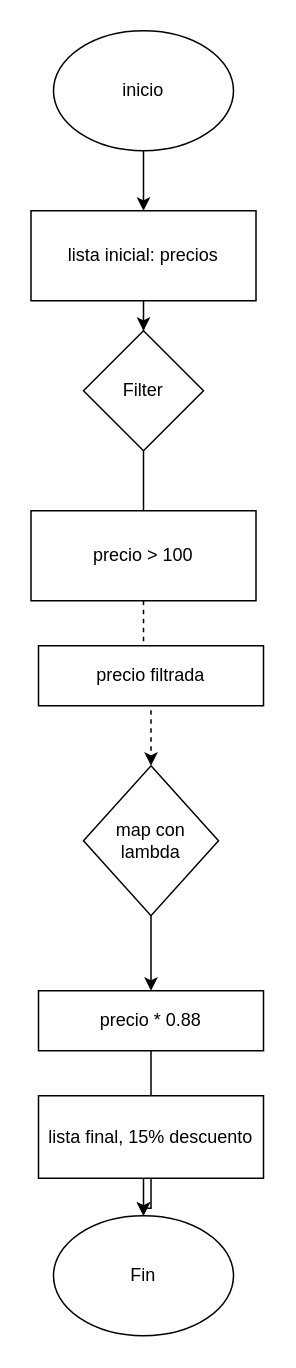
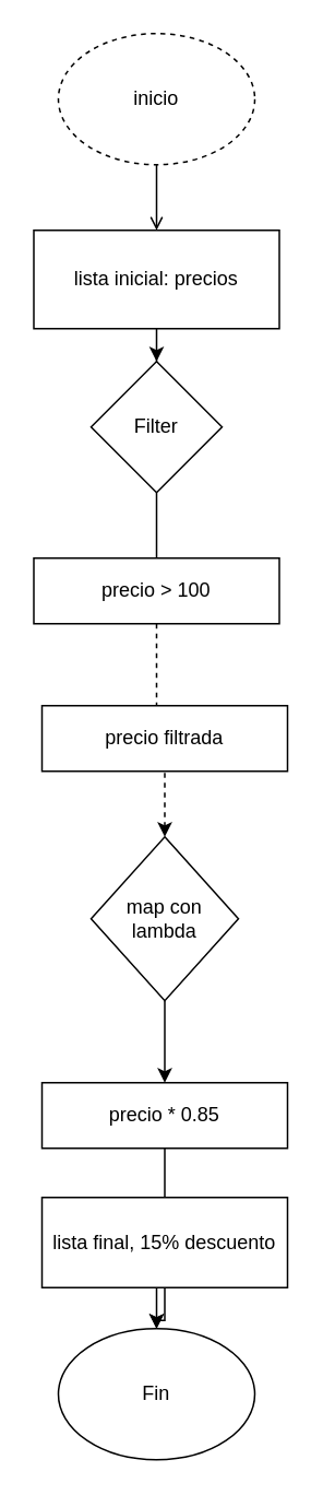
  <mxCell id="0" />
  <mxCell id="1" parent="0" />
- <mxCell id="2" value="" style="edgeStyle=orthogonalEdgeStyle;rounded=0;orthogonalLoop=1;jettySize=auto;html=1;" parent="1" source="3" target="5" edge="1"><mxGeometry relative="1" as="geometry" /></mxCell>
- <mxCell id="3" value="inicio" style="ellipse;whiteSpace=wrap;html=1;" parent="1" vertex="1"><mxGeometry x="35" y="20" width="120" height="80" as="geometry" /></mxCell>
+ <mxCell id="2" value="" style="edgeStyle=orthogonalEdgeStyle;rounded=0;orthogonalLoop=1;jettySize=auto;html=1;endArrow=open;" parent="1" source="3" target="5" edge="1"><mxGeometry relative="1" as="geometry" /></mxCell>
+ <mxCell id="3" value="inicio" style="ellipse;whiteSpace=wrap;html=1;dashed=1;" parent="1" vertex="1"><mxGeometry x="35" y="20" width="120" height="80" as="geometry" /></mxCell>
  <mxCell id="4" value="" style="edgeStyle=orthogonalEdgeStyle;rounded=0;orthogonalLoop=1;jettySize=auto;html=1;" parent="1" source="5" target="7" edge="1"><mxGeometry relative="1" as="geometry" /></mxCell>
  <mxCell id="5" value="lista inicial: precios" style="rounded=0;whiteSpace=wrap;html=1;" parent="1" vertex="1"><mxGeometry x="20" y="140" width="150" height="60" as="geometry" /></mxCell>
  <mxCell id="6" value="" style="edgeStyle=orthogonalEdgeStyle;rounded=0;orthogonalLoop=1;jettySize=auto;html=1;endArrow=none;" parent="1" source="7" target="9" edge="1"><mxGeometry relative="1" as="geometry" /></mxCell>
  <mxCell id="7" value="Filter" style="rhombus;whiteSpace=wrap;html=1;" parent="1" vertex="1"><mxGeometry x="55" y="220" width="80" height="80" as="geometry" /></mxCell>
  <mxCell id="8" value="" style="edgeStyle=orthogonalEdgeStyle;rounded=0;orthogonalLoop=1;jettySize=auto;html=1;dashed=1;" parent="1" source="9" target="12" edge="1"><mxGeometry relative="1" as="geometry" /></mxCell>
- <mxCell id="9" value="precio &amp;gt; 100" style="rounded=0;whiteSpace=wrap;html=1;" parent="1" vertex="1"><mxGeometry x="20" y="340" width="150" height="60" as="geometry" /></mxCell>
+ <mxCell id="9" value="precio &amp;gt; 100" style="rounded=0;whiteSpace=wrap;html=1;" parent="1" vertex="1"><mxGeometry x="20" y="340" width="150" height="40" as="geometry" /></mxCell>
  <mxCell id="10" value="precio filtrada" style="rounded=0;whiteSpace=wrap;html=1;" parent="1" vertex="1"><mxGeometry x="25" y="430" width="150" height="40" as="geometry" /></mxCell>
  <mxCell id="11" value="" style="edgeStyle=orthogonalEdgeStyle;rounded=0;orthogonalLoop=1;jettySize=auto;html=1;" parent="1" source="12" target="14" edge="1"><mxGeometry relative="1" as="geometry" /></mxCell>
  <mxCell id="12" value="map con lambda" style="rhombus;whiteSpace=wrap;html=1;" parent="1" vertex="1"><mxGeometry x="55" y="510" width="90" height="100" as="geometry" /></mxCell>
  <mxCell id="13" value="" style="edgeStyle=orthogonalEdgeStyle;rounded=0;orthogonalLoop=1;jettySize=auto;html=1;" parent="1" source="14" target="17" edge="1"><mxGeometry relative="1" as="geometry" /></mxCell>
- <mxCell id="14" value="precio * 0.88" style="rounded=0;whiteSpace=wrap;html=1;" parent="1" vertex="1"><mxGeometry x="25" y="660" width="150" height="40" as="geometry" /></mxCell>
+ <mxCell id="14" value="precio * 0.85" style="rounded=0;whiteSpace=wrap;html=1;" parent="1" vertex="1"><mxGeometry x="25" y="660" width="150" height="40" as="geometry" /></mxCell>
  <mxCell id="15" value="" style="edgeStyle=orthogonalEdgeStyle;rounded=0;orthogonalLoop=1;jettySize=auto;html=1;" parent="1" source="16" target="17" edge="1"><mxGeometry relative="1" as="geometry" /></mxCell>
  <mxCell id="16" value="lista final, 15% descuento" style="rounded=0;whiteSpace=wrap;html=1;" parent="1" vertex="1"><mxGeometry x="25" y="730" width="150" height="55" as="geometry" /></mxCell>
  <mxCell id="17" value="Fin" style="ellipse;whiteSpace=wrap;html=1;" parent="1" vertex="1"><mxGeometry x="35" y="810" width="120" height="80" as="geometry" /></mxCell>
